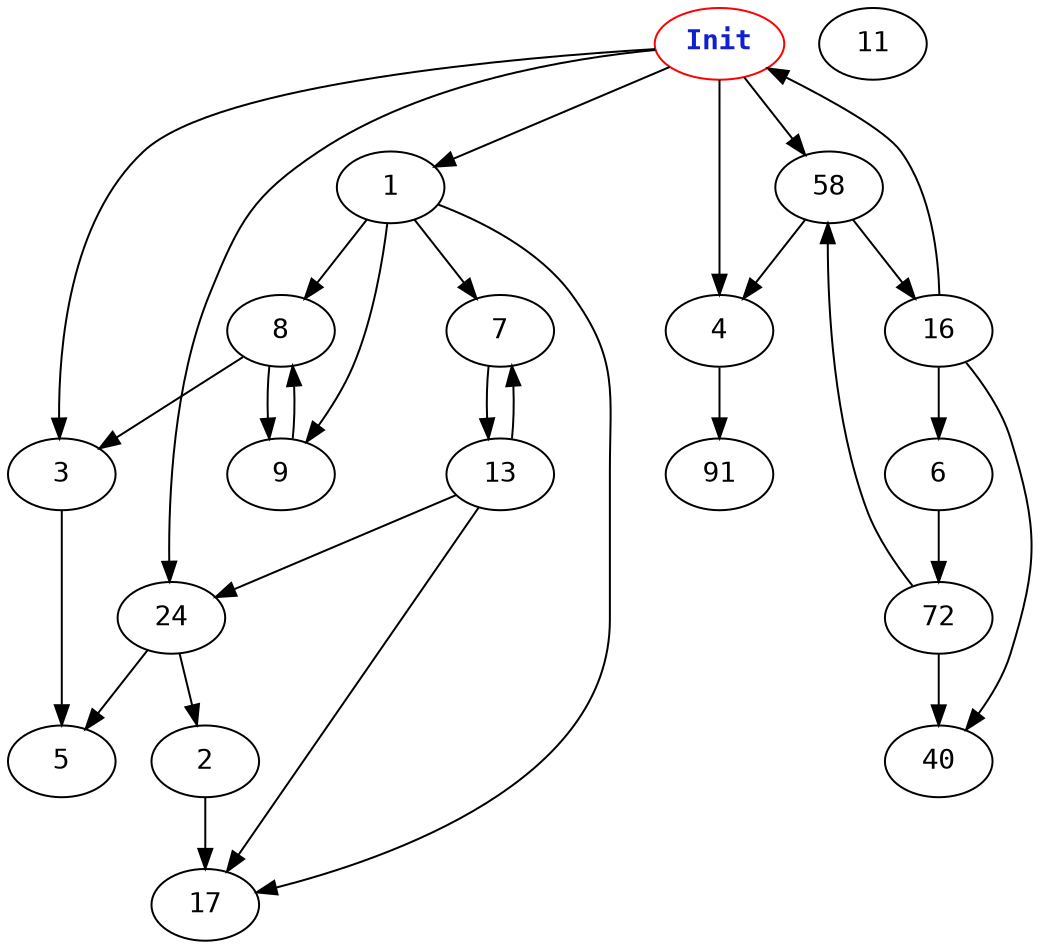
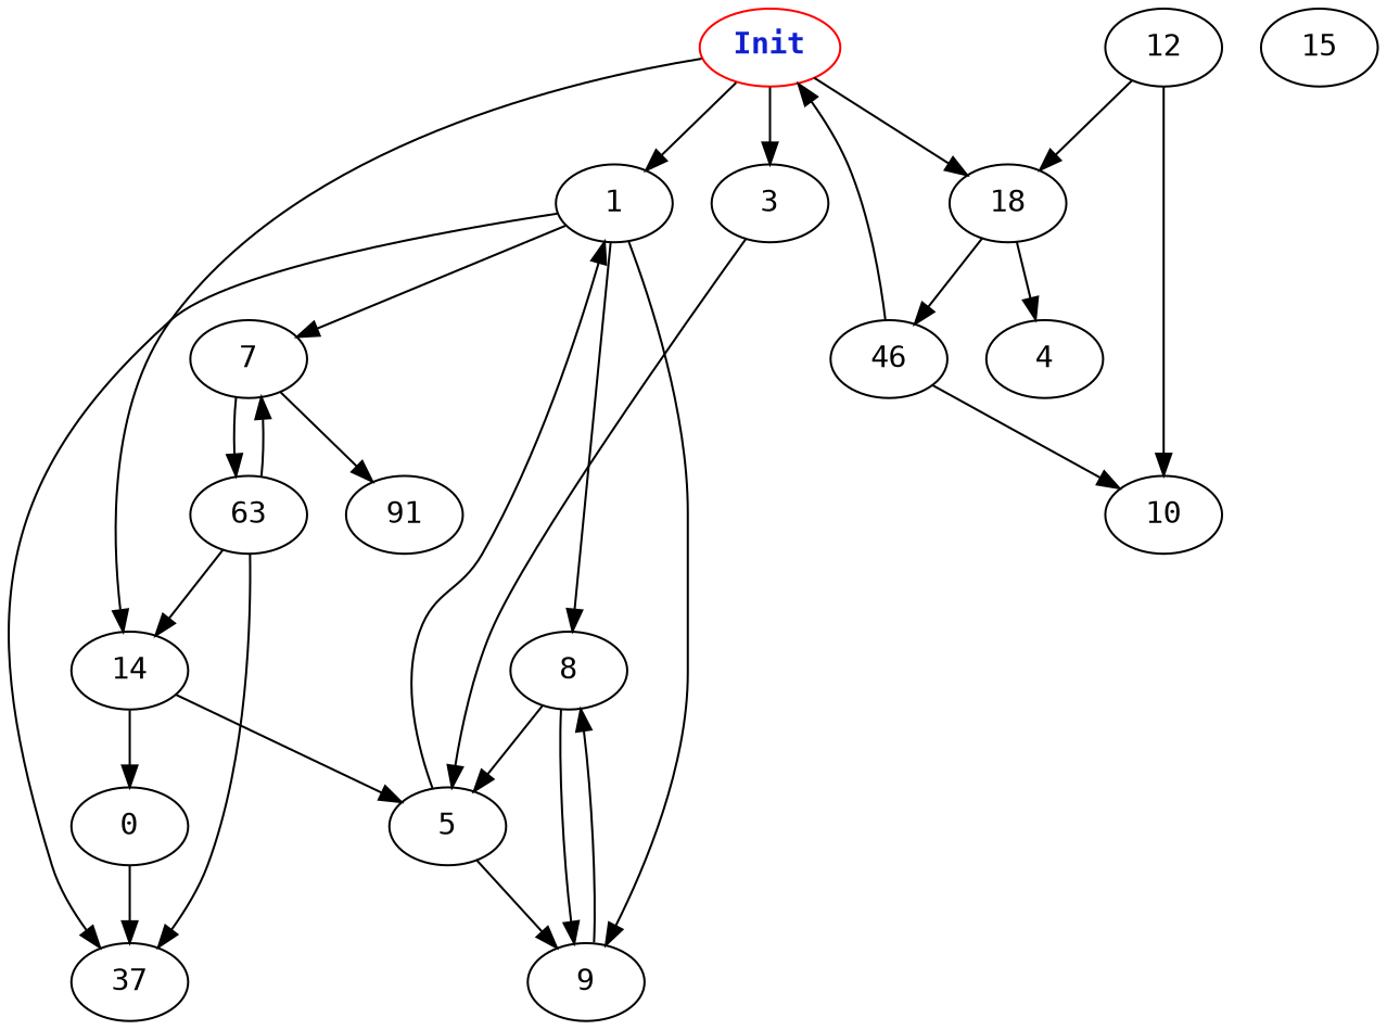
  digraph {
    fontname="DejaVu Sans Mono"
    node [fontname="DejaVu Sans Mono"]
    edge [fontname="DejaVu Sans Mono" weight=5.0]
    n1 [color=red fontcolor="#1020d0" label=<<b>Init</b>>]
    1
    4
    3
-   18 [label=58]
-   14 [label=24]
+   18
+   14
    8
    9
-   17
+   17 [label=37]
    7
    n11 [label=91]
    5
-   16
-   6
-   10 [label=40]
-   2
-   15 [label=11]
-   12 [label=72]
-   13
+   16 [label=46]
+   10
+   2 [label=0]
+   15
+   12
+   13 [label=63]
    n1 -> 1 [weight=4.0]
-   n1 -> 4
    n1 -> 3 [weight=7.0]
    n1 -> 18 [weight=8.0]
    n1 -> 14 [weight=8.0]
    1 -> 8
    1 -> 9 [weight=8.0]
    1 -> 17 [weight=2.0]
    1 -> 7 [weight=1.0]
-   4 -> n11 [weight=7.0]
+   7 -> n11 [weight=7.0]
    3 -> 5 [weight=4.0]
    18 -> 4 [weight=4.0]
    18 -> 16
    14 -> 5 [weight=3.0]
    14 -> 2 [weight=9.0]
-   8 -> 3 [weight=9.0]
+   8 -> 5 [weight=9.0]
    8 -> 9 [weight=7.0]
    9 -> 8 [weight=2.0]
    7 -> 13 [weight=1.0]
+   5 -> 1 [weight=2.0]
+   5 -> 9 [weight=1.0]
    16 -> n1 [weight=9.0]
-   16 -> 6 [weight=1.0]
    16 -> 10 [weight=3.0]
-   6 -> 12 [weight=7.0]
    2 -> 17 [weight=8.0]
    12 -> 18
    12 -> 10 [weight=7.0]
    13 -> 14 [weight=1.0]
    13 -> 17
    13 -> 7 [weight=9.0]
  }
